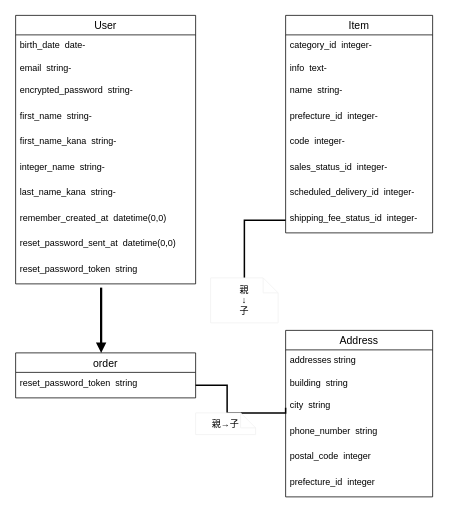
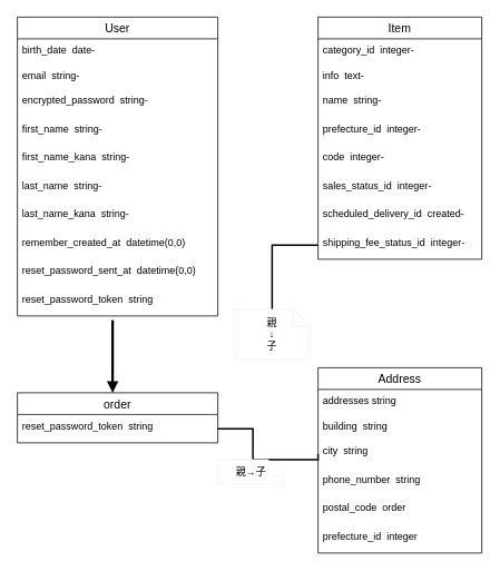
  <mxCell id="0" />
  <mxCell id="1" parent="0" />
  <mxCell id="2" value="User" style="swimlane;fontStyle=0;childLayout=stackLayout;horizontal=1;startSize=26;horizontalStack=0;resizeParent=1;resizeParentMax=0;resizeLast=0;collapsible=1;marginBottom=0;align=center;fontSize=14;" parent="1" vertex="1"><mxGeometry x="20" y="20" width="240" height="358" as="geometry" /></mxCell>
  <mxCell id="3" value="birth_date  date-" style="text;strokeColor=none;fillColor=none;spacingLeft=4;spacingRight=4;overflow=hidden;rotatable=0;points=[[0,0.5],[1,0.5]];portConstraint=eastwest;fontSize=12;" parent="2" vertex="1"><mxGeometry y="26" width="240" height="30" as="geometry" /></mxCell>
  <mxCell id="4" value="email  string-" style="text;strokeColor=none;fillColor=none;spacingLeft=4;spacingRight=4;overflow=hidden;rotatable=0;points=[[0,0.5],[1,0.5]];portConstraint=eastwest;fontSize=12;" parent="2" vertex="1"><mxGeometry y="56" width="240" height="30" as="geometry" /></mxCell>
  <mxCell id="5" value="encrypted_password  string-" style="text;strokeColor=none;fillColor=none;spacingLeft=4;spacingRight=4;overflow=hidden;rotatable=0;points=[[0,0.5],[1,0.5]];portConstraint=eastwest;fontSize=12;" parent="2" vertex="1"><mxGeometry y="86" width="240" height="34" as="geometry" /></mxCell>
  <mxCell id="6" value="first_name  string-" style="text;strokeColor=none;fillColor=none;spacingLeft=4;spacingRight=4;overflow=hidden;rotatable=0;points=[[0,0.5],[1,0.5]];portConstraint=eastwest;fontSize=12;" parent="2" vertex="1"><mxGeometry y="120" width="240" height="34" as="geometry" /></mxCell>
  <mxCell id="7" value="first_name_kana  string-" style="text;strokeColor=none;fillColor=none;spacingLeft=4;spacingRight=4;overflow=hidden;rotatable=0;points=[[0,0.5],[1,0.5]];portConstraint=eastwest;fontSize=12;" parent="2" vertex="1"><mxGeometry y="154" width="240" height="34" as="geometry" /></mxCell>
- <mxCell id="8" value="integer_name  string-" style="text;strokeColor=none;fillColor=none;spacingLeft=4;spacingRight=4;overflow=hidden;rotatable=0;points=[[0,0.5],[1,0.5]];portConstraint=eastwest;fontSize=12;" parent="2" vertex="1"><mxGeometry y="188" width="240" height="34" as="geometry" /></mxCell>
+ <mxCell id="8" value="last_name  string-" style="text;strokeColor=none;fillColor=none;spacingLeft=4;spacingRight=4;overflow=hidden;rotatable=0;points=[[0,0.5],[1,0.5]];portConstraint=eastwest;fontSize=12;" parent="2" vertex="1"><mxGeometry y="188" width="240" height="34" as="geometry" /></mxCell>
  <mxCell id="9" value="last_name_kana  string-" style="text;strokeColor=none;fillColor=none;spacingLeft=4;spacingRight=4;overflow=hidden;rotatable=0;points=[[0,0.5],[1,0.5]];portConstraint=eastwest;fontSize=12;" parent="2" vertex="1"><mxGeometry y="222" width="240" height="34" as="geometry" /></mxCell>
  <mxCell id="10" value="remember_created_at  datetime(0,0)" style="text;strokeColor=none;fillColor=none;spacingLeft=4;spacingRight=4;overflow=hidden;rotatable=0;points=[[0,0.5],[1,0.5]];portConstraint=eastwest;fontSize=12;" parent="2" vertex="1"><mxGeometry y="256" width="240" height="34" as="geometry" /></mxCell>
  <mxCell id="11" value="reset_password_sent_at  datetime(0,0)" style="text;strokeColor=none;fillColor=none;spacingLeft=4;spacingRight=4;overflow=hidden;rotatable=0;points=[[0,0.5],[1,0.5]];portConstraint=eastwest;fontSize=12;" parent="2" vertex="1"><mxGeometry y="290" width="240" height="34" as="geometry" /></mxCell>
  <mxCell id="12" value="reset_password_token  string" style="text;fillColor=none;spacingLeft=4;spacingRight=4;overflow=hidden;rotatable=0;points=[[0,0.5],[1,0.5]];portConstraint=eastwest;fontSize=12;" parent="2" vertex="1"><mxGeometry y="324" width="240" height="34" as="geometry" /></mxCell>
  <mxCell id="13" value="Item" style="swimlane;fontStyle=0;childLayout=stackLayout;horizontal=1;startSize=26;horizontalStack=0;resizeParent=1;resizeParentMax=0;resizeLast=0;collapsible=1;marginBottom=0;align=center;fontSize=14;" parent="1" vertex="1"><mxGeometry x="380" y="20" width="196" height="290" as="geometry" /></mxCell>
  <mxCell id="14" value="category_id  integer-" style="text;strokeColor=none;fillColor=none;spacingLeft=4;spacingRight=4;overflow=hidden;rotatable=0;points=[[0,0.5],[1,0.5]];portConstraint=eastwest;fontSize=12;" parent="13" vertex="1"><mxGeometry y="26" width="196" height="30" as="geometry" /></mxCell>
  <mxCell id="15" value="info  text-" style="text;strokeColor=none;fillColor=none;spacingLeft=4;spacingRight=4;overflow=hidden;rotatable=0;points=[[0,0.5],[1,0.5]];portConstraint=eastwest;fontSize=12;" parent="13" vertex="1"><mxGeometry y="56" width="196" height="30" as="geometry" /></mxCell>
  <mxCell id="16" value="name  string-" style="text;strokeColor=none;fillColor=none;spacingLeft=4;spacingRight=4;overflow=hidden;rotatable=0;points=[[0,0.5],[1,0.5]];portConstraint=eastwest;fontSize=12;" parent="13" vertex="1"><mxGeometry y="86" width="196" height="34" as="geometry" /></mxCell>
  <mxCell id="17" value="prefecture_id  integer-&#10;" style="text;strokeColor=none;fillColor=none;spacingLeft=4;spacingRight=4;overflow=hidden;rotatable=0;points=[[0,0.5],[1,0.5]];portConstraint=eastwest;fontSize=12;" parent="13" vertex="1"><mxGeometry y="120" width="196" height="34" as="geometry" /></mxCell>
  <mxCell id="18" value="code  integer-" style="text;strokeColor=none;fillColor=none;spacingLeft=4;spacingRight=4;overflow=hidden;rotatable=0;points=[[0,0.5],[1,0.5]];portConstraint=eastwest;fontSize=12;" parent="13" vertex="1"><mxGeometry y="154" width="196" height="34" as="geometry" /></mxCell>
  <mxCell id="19" value="sales_status_id  integer-" style="text;strokeColor=none;fillColor=none;spacingLeft=4;spacingRight=4;overflow=hidden;rotatable=0;points=[[0,0.5],[1,0.5]];portConstraint=eastwest;fontSize=12;" parent="13" vertex="1"><mxGeometry y="188" width="196" height="34" as="geometry" /></mxCell>
- <mxCell id="20" value="scheduled_delivery_id  integer-" style="text;strokeColor=none;fillColor=none;spacingLeft=4;spacingRight=4;overflow=hidden;rotatable=0;points=[[0,0.5],[1,0.5]];portConstraint=eastwest;fontSize=12;" parent="13" vertex="1"><mxGeometry y="222" width="196" height="34" as="geometry" /></mxCell>
+ <mxCell id="20" value="scheduled_delivery_id  created-" style="text;strokeColor=none;fillColor=none;spacingLeft=4;spacingRight=4;overflow=hidden;rotatable=0;points=[[0,0.5],[1,0.5]];portConstraint=eastwest;fontSize=12;" parent="13" vertex="1"><mxGeometry y="222" width="196" height="34" as="geometry" /></mxCell>
  <mxCell id="21" value="shipping_fee_status_id  integer-" style="text;strokeColor=none;fillColor=none;spacingLeft=4;spacingRight=4;overflow=hidden;rotatable=0;points=[[0,0.5],[1,0.5]];portConstraint=eastwest;fontSize=12;" parent="13" vertex="1"><mxGeometry y="256" width="196" height="34" as="geometry" /></mxCell>
  <mxCell id="22" style="edgeStyle=orthogonalEdgeStyle;rounded=0;orthogonalLoop=1;jettySize=auto;html=1;exitX=0.5;exitY=0;exitDx=0;exitDy=0;endArrow=block;endFill=1;strokeWidth=3;entryX=0.5;entryY=0;entryDx=0;entryDy=0;" parent="1" source="23" target="23" edge="1"><mxGeometry relative="1" as="geometry"><mxPoint x="140" y="380" as="targetPoint" /><Array as="points" /></mxGeometry></mxCell>
  <mxCell id="23" value="order" style="swimlane;fontStyle=0;childLayout=stackLayout;horizontal=1;startSize=26;horizontalStack=0;resizeParent=1;resizeParentMax=0;resizeLast=0;collapsible=1;marginBottom=0;align=center;fontSize=14;" parent="1" vertex="1"><mxGeometry x="20" y="470" width="240" height="60" as="geometry" /></mxCell>
  <mxCell id="24" value="reset_password_token  string" style="text;strokeColor=none;fillColor=none;spacingLeft=4;spacingRight=4;overflow=hidden;rotatable=0;points=[[0,0.5],[1,0.5]];portConstraint=eastwest;fontSize=12;" parent="23" vertex="1"><mxGeometry y="26" width="240" height="34" as="geometry" /></mxCell>
  <mxCell id="25" style="edgeStyle=orthogonalEdgeStyle;rounded=0;orthogonalLoop=1;jettySize=auto;html=1;exitX=0.475;exitY=1.147;exitDx=0;exitDy=0;endArrow=block;endFill=1;strokeWidth=3;exitPerimeter=0;" parent="1" source="12" target="23" edge="1"><mxGeometry relative="1" as="geometry"><Array as="points"><mxPoint x="134" y="450" /><mxPoint x="134" y="450" /></Array></mxGeometry></mxCell>
  <mxCell id="26" style="edgeStyle=orthogonalEdgeStyle;rounded=0;orthogonalLoop=1;jettySize=auto;html=1;exitX=0;exitY=0.5;exitDx=0;exitDy=0;endArrow=none;endFill=0;strokeWidth=2;" parent="1" source="21" target="35" edge="1"><mxGeometry relative="1" as="geometry"><mxPoint x="260" y="430" as="targetPoint" /></mxGeometry></mxCell>
  <mxCell id="27" value="Address" style="swimlane;fontStyle=0;childLayout=stackLayout;horizontal=1;startSize=26;horizontalStack=0;resizeParent=1;resizeParentMax=0;resizeLast=0;collapsible=1;marginBottom=0;align=center;fontSize=14;" parent="1" vertex="1"><mxGeometry x="380" y="440" width="196" height="222" as="geometry" /></mxCell>
  <mxCell id="28" value="addresses string" style="text;strokeColor=none;fillColor=none;spacingLeft=4;spacingRight=4;overflow=hidden;rotatable=0;points=[[0,0.5],[1,0.5]];portConstraint=eastwest;fontSize=12;" parent="27" vertex="1"><mxGeometry y="26" width="196" height="30" as="geometry" /></mxCell>
  <mxCell id="29" value="building  string" style="text;strokeColor=none;fillColor=none;spacingLeft=4;spacingRight=4;overflow=hidden;rotatable=0;points=[[0,0.5],[1,0.5]];portConstraint=eastwest;fontSize=12;" parent="27" vertex="1"><mxGeometry y="56" width="196" height="30" as="geometry" /></mxCell>
  <mxCell id="30" value="city  string" style="text;strokeColor=none;fillColor=none;spacingLeft=4;spacingRight=4;overflow=hidden;rotatable=0;points=[[0,0.5],[1,0.5]];portConstraint=eastwest;fontSize=12;" parent="27" vertex="1"><mxGeometry y="86" width="196" height="34" as="geometry" /></mxCell>
  <mxCell id="31" value="phone_number  string" style="text;strokeColor=none;fillColor=none;spacingLeft=4;spacingRight=4;overflow=hidden;rotatable=0;points=[[0,0.5],[1,0.5]];portConstraint=eastwest;fontSize=12;" parent="27" vertex="1"><mxGeometry y="120" width="196" height="34" as="geometry" /></mxCell>
- <mxCell id="32" value="postal_code  integer&#10;" style="text;strokeColor=none;fillColor=none;spacingLeft=4;spacingRight=4;overflow=hidden;rotatable=0;points=[[0,0.5],[1,0.5]];portConstraint=eastwest;fontSize=12;" parent="27" vertex="1"><mxGeometry y="154" width="196" height="34" as="geometry" /></mxCell>
+ <mxCell id="32" value="postal_code  order&#10;" style="text;strokeColor=none;fillColor=none;spacingLeft=4;spacingRight=4;overflow=hidden;rotatable=0;points=[[0,0.5],[1,0.5]];portConstraint=eastwest;fontSize=12;" parent="27" vertex="1"><mxGeometry y="154" width="196" height="34" as="geometry" /></mxCell>
  <mxCell id="33" value="prefecture_id  integer" style="text;strokeColor=none;fillColor=none;spacingLeft=4;spacingRight=4;overflow=hidden;rotatable=0;points=[[0,0.5],[1,0.5]];portConstraint=eastwest;fontSize=12;" parent="27" vertex="1"><mxGeometry y="188" width="196" height="34" as="geometry" /></mxCell>
  <mxCell id="34" style="edgeStyle=orthogonalEdgeStyle;rounded=0;orthogonalLoop=1;jettySize=auto;html=1;endArrow=none;endFill=0;strokeWidth=2;entryX=0;entryY=0.5;entryDx=0;entryDy=0;" parent="1" source="24" target="30" edge="1"><mxGeometry relative="1" as="geometry"><mxPoint x="344" y="540" as="targetPoint" /><Array as="points"><mxPoint x="302" y="513" /><mxPoint x="302" y="550" /><mxPoint x="380" y="550" /></Array></mxGeometry></mxCell>
  <mxCell id="35" value="親&lt;br&gt;↓&lt;br&gt;子" style="shape=note;size=20;whiteSpace=wrap;html=1;strokeColor=#f0f0f0;" parent="1" vertex="1"><mxGeometry x="280" y="370" width="90" height="60" as="geometry" /></mxCell>
  <mxCell id="36" value="親→子" style="shape=note;size=20;whiteSpace=wrap;html=1;strokeColor=#f0f0f0;" parent="1" vertex="1"><mxGeometry x="260" y="550" width="80" height="29" as="geometry" /></mxCell>
